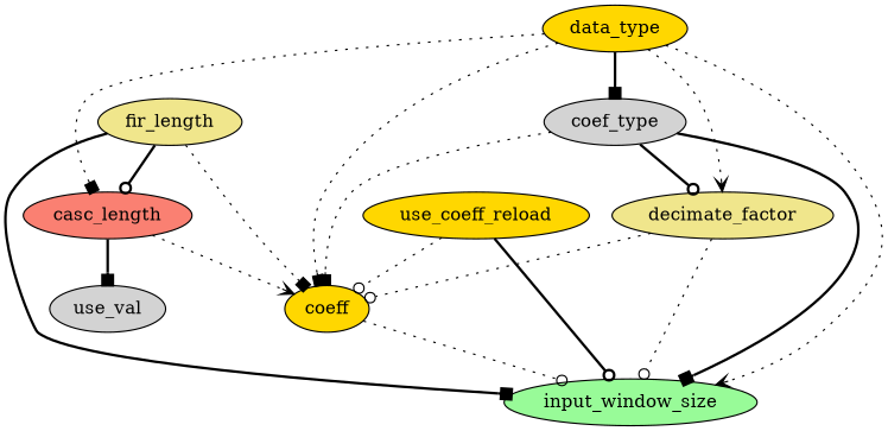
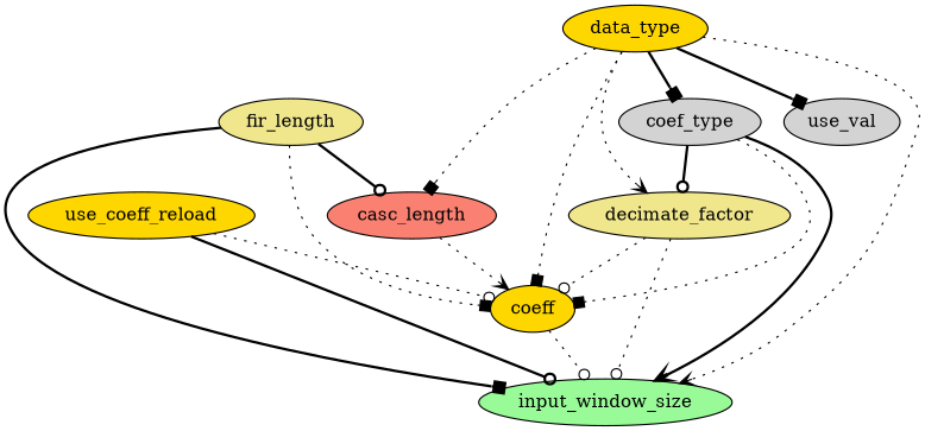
  digraph {
    node [fillcolor=gold style=filled]
    edge [arrowhead=box style=dotted]
    use_coeff_reload
    coeff
    input_window_size [fillcolor=palegreen]
    casc_length [fillcolor=salmon]
    fir_length [fillcolor=khaki]
    data_type
    coef_type [fillcolor=lightgrey]
    n8 [fillcolor=lightgrey label=use_val]
    decimate_factor [fillcolor=khaki]
    use_coeff_reload -> coeff [arrowhead=odot]
    use_coeff_reload -> input_window_size [arrowhead=odot style=bold]
    coeff -> input_window_size [arrowhead=odot]
    casc_length -> coeff [arrowhead=vee]
    fir_length -> coeff
    fir_length -> input_window_size [style=bold]
    fir_length -> casc_length [arrowhead=odot style=bold]
    data_type -> coeff
    data_type -> input_window_size [arrowhead=vee]
    data_type -> casc_length
    data_type -> coef_type [style=bold]
-   casc_length -> n8 [style=bold]
+   data_type -> n8 [style=bold]
    data_type -> decimate_factor [arrowhead=vee]
    coef_type -> coeff
-   coef_type -> input_window_size [style=bold]
+   coef_type -> input_window_size [arrowhead=vee style=bold]
    coef_type -> decimate_factor [arrowhead=odot style=bold]
    decimate_factor -> coeff [arrowhead=odot]
    decimate_factor -> input_window_size [arrowhead=odot]
  }
